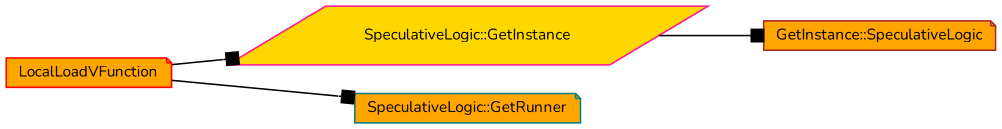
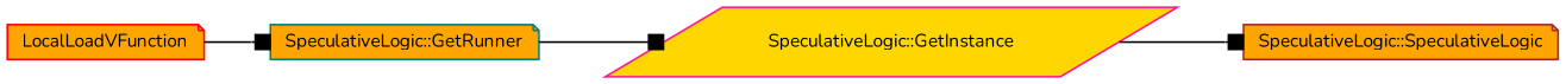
  digraph {
    fontname=Nunito
    rankdir=LR
    node [fillcolor=orange fontname=Nunito fontsize=10 shape=note style=filled]
    edge [arrowhead=box color=black fontname=Nunito fontsize=10 labelfontname=FreeSans labelfontsize=10 style=solid]
    n1 [color=red fontcolor=black height=0.2 label=LocalLoadVFunction width=0.4]
    n2 [color=deeppink fillcolor=gold height=0.2 label="SpeculativeLogic::GetInstance" shape=parallelogram width=0.4]
    n3 [color=teal height=0.2 label="SpeculativeLogic::GetRunner" width=0.4]
-   n4 [color=brown height=0.2 label="GetInstance::SpeculativeLogic" width=0.4]
-   n1 -> n2
+   n4 [color=brown height=0.2 label="SpeculativeLogic::SpeculativeLogic" width=0.4]
+   n3 -> n2
    n1 -> n3
    n2 -> n4
  }
